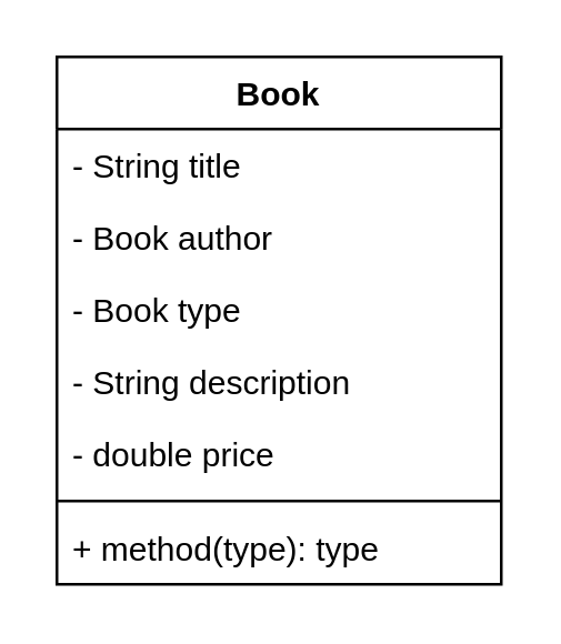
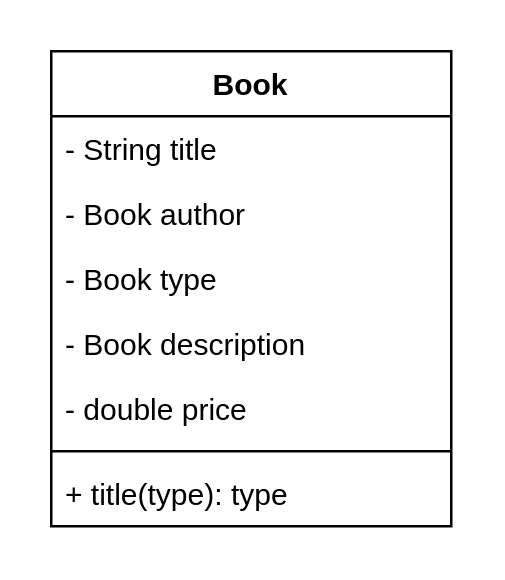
  <mxCell id="0" />
  <mxCell id="1" parent="0" />
  <mxCell id="2" value="Book" style="swimlane;fontStyle=1;align=center;verticalAlign=top;childLayout=stackLayout;horizontal=1;startSize=26;horizontalStack=0;resizeParent=1;resizeParentMax=0;resizeLast=0;collapsible=1;marginBottom=0;whiteSpace=wrap;html=1;" vertex="1" parent="1"><mxGeometry x="20" y="20" width="160" height="190" as="geometry" /></mxCell>
  <mxCell id="3" value="- String title" style="text;strokeColor=none;fillColor=none;align=left;verticalAlign=top;spacingLeft=4;spacingRight=4;overflow=hidden;rotatable=0;points=[[0,0.5],[1,0.5]];portConstraint=eastwest;whiteSpace=wrap;html=1;" vertex="1" parent="2"><mxGeometry y="26" width="160" height="26" as="geometry" /></mxCell>
  <mxCell id="4" value="- Book author&lt;div&gt;&lt;br&gt;&lt;/div&gt;" style="text;strokeColor=none;fillColor=none;align=left;verticalAlign=top;spacingLeft=4;spacingRight=4;overflow=hidden;rotatable=0;points=[[0,0.5],[1,0.5]];portConstraint=eastwest;whiteSpace=wrap;html=1;" vertex="1" parent="2"><mxGeometry y="52" width="160" height="26" as="geometry" /></mxCell>
  <mxCell id="5" value="&lt;div&gt;- Book type&lt;/div&gt;" style="text;strokeColor=none;fillColor=none;align=left;verticalAlign=top;spacingLeft=4;spacingRight=4;overflow=hidden;rotatable=0;points=[[0,0.5],[1,0.5]];portConstraint=eastwest;whiteSpace=wrap;html=1;" vertex="1" parent="2"><mxGeometry y="78" width="160" height="26" as="geometry" /></mxCell>
- <mxCell id="6" value="&lt;div&gt;- String description&lt;/div&gt;" style="text;strokeColor=none;fillColor=none;align=left;verticalAlign=top;spacingLeft=4;spacingRight=4;overflow=hidden;rotatable=0;points=[[0,0.5],[1,0.5]];portConstraint=eastwest;whiteSpace=wrap;html=1;" vertex="1" parent="2"><mxGeometry y="104" width="160" height="26" as="geometry" /></mxCell>
+ <mxCell id="6" value="&lt;div&gt;- Book description&lt;/div&gt;" style="text;strokeColor=none;fillColor=none;align=left;verticalAlign=top;spacingLeft=4;spacingRight=4;overflow=hidden;rotatable=0;points=[[0,0.5],[1,0.5]];portConstraint=eastwest;whiteSpace=wrap;html=1;" vertex="1" parent="2"><mxGeometry y="104" width="160" height="26" as="geometry" /></mxCell>
  <mxCell id="7" value="- double price" style="text;strokeColor=none;fillColor=none;align=left;verticalAlign=top;spacingLeft=4;spacingRight=4;overflow=hidden;rotatable=0;points=[[0,0.5],[1,0.5]];portConstraint=eastwest;whiteSpace=wrap;html=1;" vertex="1" parent="2"><mxGeometry y="130" width="160" height="26" as="geometry" /></mxCell>
  <mxCell id="8" value="" style="line;strokeWidth=1;fillColor=none;align=left;verticalAlign=middle;spacingTop=-1;spacingLeft=3;spacingRight=3;rotatable=0;labelPosition=right;points=[];portConstraint=eastwest;strokeColor=inherit;" vertex="1" parent="2"><mxGeometry y="156" width="160" height="8" as="geometry" /></mxCell>
- <mxCell id="9" value="+ method(type): type" style="text;strokeColor=none;fillColor=none;align=left;verticalAlign=top;spacingLeft=4;spacingRight=4;overflow=hidden;rotatable=0;points=[[0,0.5],[1,0.5]];portConstraint=eastwest;whiteSpace=wrap;html=1;" vertex="1" parent="2"><mxGeometry y="164" width="160" height="26" as="geometry" /></mxCell>
+ <mxCell id="9" value="+ title(type): type" style="text;strokeColor=none;fillColor=none;align=left;verticalAlign=top;spacingLeft=4;spacingRight=4;overflow=hidden;rotatable=0;points=[[0,0.5],[1,0.5]];portConstraint=eastwest;whiteSpace=wrap;html=1;" vertex="1" parent="2"><mxGeometry y="164" width="160" height="26" as="geometry" /></mxCell>
